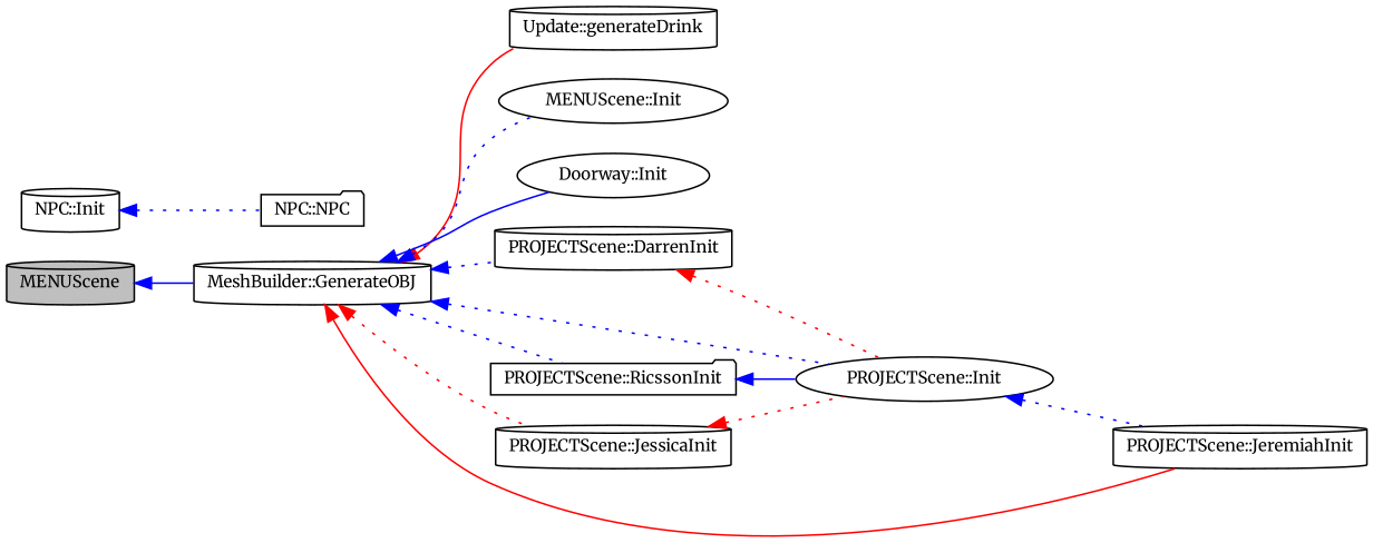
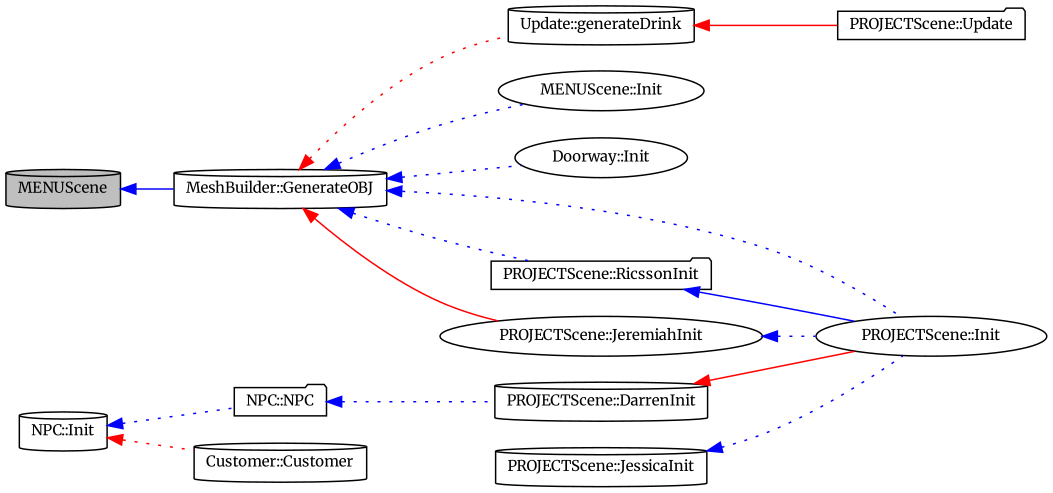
  digraph {
    fontname=Merriweather
    rankdir=LR
    node [color=black fontname=Merriweather fontsize=10 shape=cylinder]
    edge [color=blue dir=back fontname=Merriweather fontsize=10 labelfontname=Helvetica labelfontsize=10 style=dotted]
    n1 [fillcolor=grey75 fontcolor=black height=0.2 label=MENUScene style=filled width=0.4]
    n2 [height=0.2 label="MeshBuilder::GenerateOBJ" width=0.4]
    n3 [height=0.2 label="Update::generateDrink" width=0.4]
    n4 [height=0.2 label="MENUScene::Init" shape=ellipse width=0.4]
    n5 [height=0.2 label="Doorway::Init" shape=ellipse width=0.4]
    n6 [height=0.2 label="PROJECTScene::DarrenInit" width=0.4]
    n7 [height=0.2 label="PROJECTScene::Init" shape=ellipse width=0.4]
    n8 [height=0.2 label="PROJECTScene::RicssonInit" shape=folder width=0.4]
-   n9 [height=0.2 label="PROJECTScene::JeremiahInit" width=0.4]
+   n9 [height=0.2 label="PROJECTScene::JeremiahInit" shape=ellipse width=0.4]
    n10 [height=0.2 label="PROJECTScene::JessicaInit" width=0.4]
+   n11 [height=0.2 label="PROJECTScene::Update" shape=folder width=0.4]
    n12 [height=0.2 label="NPC::Init" width=0.4]
    n13 [height=0.2 label="NPC::NPC" shape=folder width=0.4]
+   n14 [height=0.2 label="Customer::Customer" width=0.4]
    n1 -> n2 [style=solid]
-   n2 -> n3 [color=red style=solid]
+   n2 -> n3 [color=red]
    n2 -> n4
-   n2 -> n5 [style=solid]
-   n2 -> n6
+   n2 -> n5
+   n13 -> n6
    n2 -> n7
    n2 -> n8
    n2 -> n9 [color=red style=solid]
-   n2 -> n10 [color=red]
-   n6 -> n7 [color=red]
+   n3 -> n11 [color=red style=solid]
+   n6 -> n7 [color=red style=solid]
    n8 -> n7 [style=solid]
-   n7 -> n9
-   n10 -> n7 [color=red]
+   n9 -> n7
+   n10 -> n7
    n12 -> n13
+   n12 -> n14 [color=red]
  }
